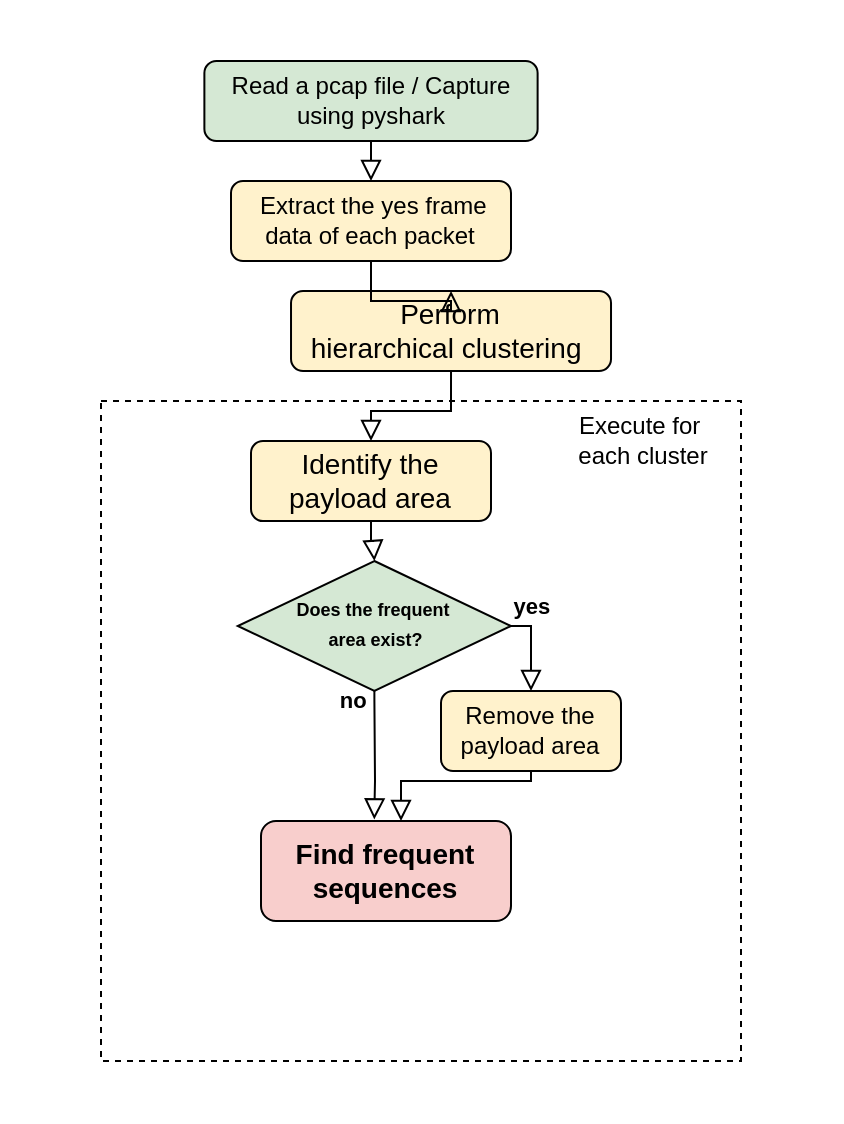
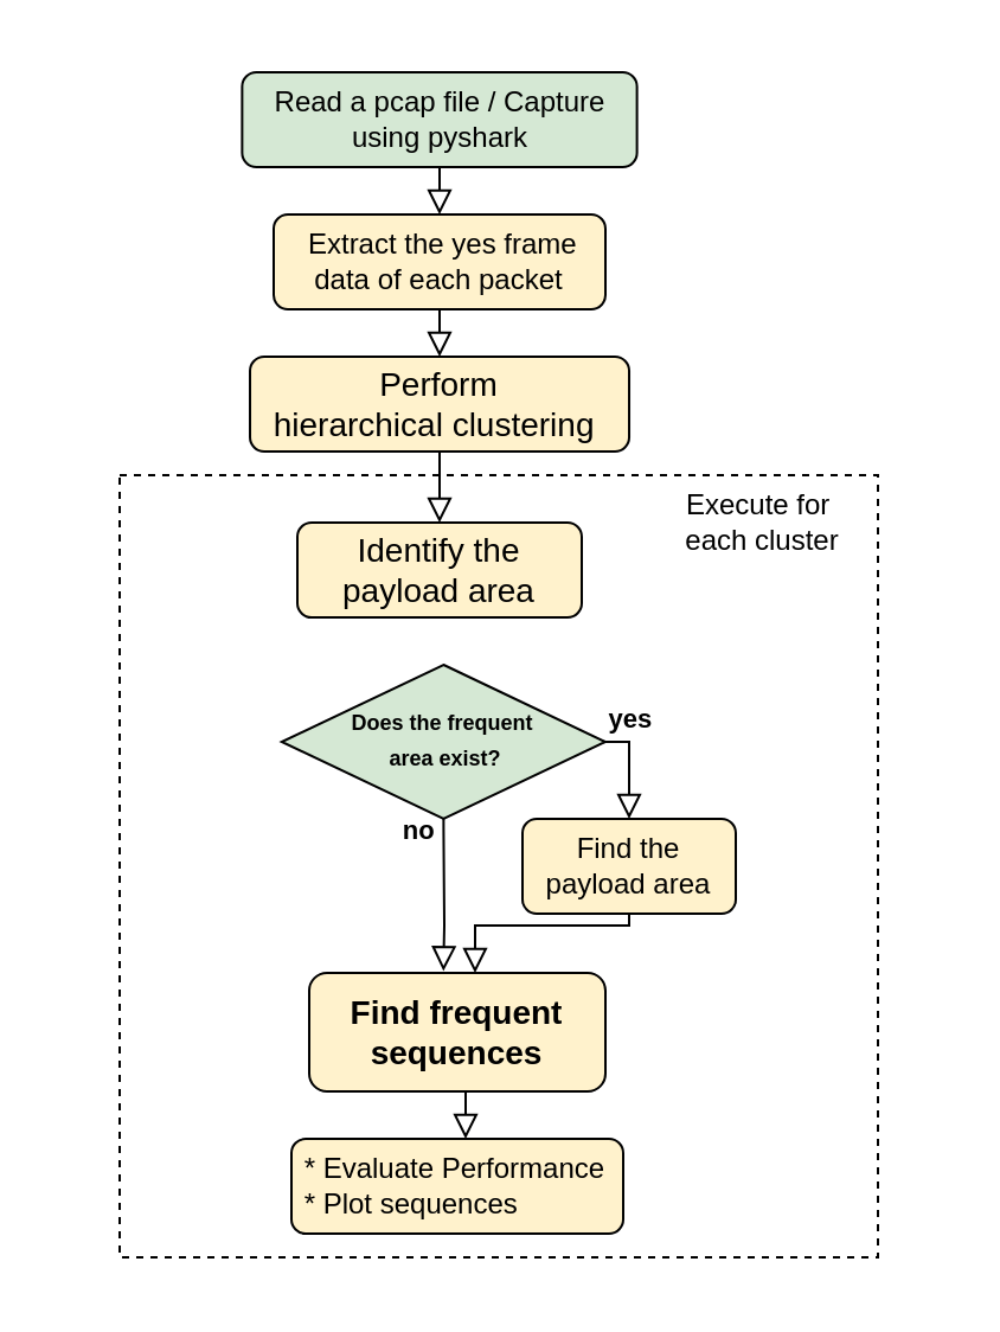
  <mxCell id="0" />
  <mxCell id="1" parent="0" />
  <mxCell id="2" value="" style="rounded=0;whiteSpace=wrap;html=1;dashed=1;fontFamily=Helvetica;fontSize=12;strokeColor=none;" parent="1" vertex="1"><mxGeometry x="20" y="20" width="380" height="520" as="geometry" /></mxCell>
  <mxCell id="3" value="" style="rounded=0;whiteSpace=wrap;html=1;fontFamily=Helvetica;fontSize=9;fontColor=default;fillColor=none;dashed=1;" parent="1" vertex="1"><mxGeometry x="50" y="200" width="320" height="330" as="geometry" /></mxCell>
  <mxCell id="4" value="Read a pcap file / Capture&lt;br&gt;using pyshark" style="rounded=1;whiteSpace=wrap;html=1;fontSize=12;glass=0;strokeWidth=1;shadow=0;fillColor=#d5e8d4;" parent="1" vertex="1"><mxGeometry x="101.69" y="30" width="166.62" height="40" as="geometry" /></mxCell>
  <mxCell id="5" value="&amp;nbsp;Extract the yes frame data of each packet" style="rounded=1;whiteSpace=wrap;html=1;fontSize=12;glass=0;strokeWidth=1;shadow=0;fillColor=#FFF2CC;" parent="1" vertex="1"><mxGeometry x="115" y="90" width="140" height="40" as="geometry" /></mxCell>
- <mxCell id="6" value="&lt;font style=&quot;font-size: 14px;&quot;&gt;Perform &lt;br&gt;hierarchical clustering&amp;nbsp;&lt;/font&gt;" style="rounded=1;whiteSpace=wrap;html=1;fontSize=12;glass=0;strokeWidth=1;shadow=0;fillColor=#FFF2CC;" parent="1" vertex="1"><mxGeometry x="145.01" y="145" width="160" height="40" as="geometry" /></mxCell>
+ <mxCell id="6" value="&lt;font style=&quot;font-size: 14px;&quot;&gt;Perform &lt;br&gt;hierarchical clustering&amp;nbsp;&lt;/font&gt;" style="rounded=1;whiteSpace=wrap;html=1;fontSize=12;glass=0;strokeWidth=1;shadow=0;fillColor=#FFF2CC;" parent="1" vertex="1"><mxGeometry x="105.01" y="150" width="160" height="40" as="geometry" /></mxCell>
  <mxCell id="7" value="&lt;font style=&quot;line-height: 1.1; font-size: 12px;&quot;&gt;Execute for&amp;nbsp;&lt;br&gt;each cluster&lt;/font&gt;" style="text;html=1;strokeColor=none;fillColor=none;align=center;verticalAlign=middle;whiteSpace=wrap;rounded=0;" parent="1" vertex="1"><mxGeometry x="273" y="210" width="97" height="20" as="geometry" /></mxCell>
  <mxCell id="8" value="&lt;font style=&quot;font-size: 14px;&quot;&gt;Identify the payload area&lt;/font&gt;" style="rounded=1;whiteSpace=wrap;html=1;fontSize=12;glass=0;strokeWidth=1;shadow=0;fillColor=#FFF2CC;" parent="1" vertex="1"><mxGeometry x="125" y="220" width="120" height="40" as="geometry" /></mxCell>
- <mxCell id="9" value="Remove the payload area" style="rounded=1;whiteSpace=wrap;html=1;fontSize=12;glass=0;strokeWidth=1;shadow=0;fillColor=#FFF2CC;" parent="1" vertex="1"><mxGeometry x="220" y="345" width="90" height="40" as="geometry" /></mxCell>
- <mxCell id="10" value="" style="rounded=0;html=1;jettySize=auto;orthogonalLoop=1;fontSize=11;endArrow=block;endFill=0;endSize=8;strokeWidth=1;shadow=0;labelBackgroundColor=none;edgeStyle=orthogonalEdgeStyle;exitX=0.5;exitY=1;exitDx=0;exitDy=0;entryX=0.5;entryY=0;entryDx=0;entryDy=0;" parent="1" source="8" target="11" edge="1"><mxGeometry relative="1" as="geometry"><mxPoint x="124.76" y="270" as="sourcePoint" /><mxPoint x="125" y="290" as="targetPoint" /><Array as="points"><mxPoint x="186" y="270" /><mxPoint x="184" y="270" /></Array></mxGeometry></mxCell>
+ <mxCell id="9" value="Find the payload area" style="rounded=1;whiteSpace=wrap;html=1;fontSize=12;glass=0;strokeWidth=1;shadow=0;fillColor=#FFF2CC;" parent="1" vertex="1"><mxGeometry x="220" y="345" width="90" height="40" as="geometry" /></mxCell>
  <mxCell id="11" value="&lt;font style=&quot;font-size: 9px;&quot;&gt;&lt;b&gt;Does the frequent&lt;br style=&quot;font-size: 9px;&quot;&gt;&amp;nbsp;area exist?&lt;/b&gt;&lt;/font&gt;" style="rhombus;whiteSpace=wrap;html=1;shadow=0;fontFamily=Helvetica;fontSize=12;align=center;strokeWidth=1;spacing=6;spacingTop=-4;fillColor=#D5E8D4;" parent="1" vertex="1"><mxGeometry x="118.38" y="280" width="136.62" height="65" as="geometry" /></mxCell>
  <mxCell id="12" value="&lt;b&gt;yes&amp;nbsp; &amp;nbsp;&lt;/b&gt;" style="rounded=0;html=1;jettySize=auto;orthogonalLoop=1;fontSize=11;endArrow=block;endFill=0;endSize=8;strokeWidth=1;shadow=0;labelBackgroundColor=none;edgeStyle=orthogonalEdgeStyle;exitX=1;exitY=0.5;exitDx=0;exitDy=0;entryX=0.5;entryY=0;entryDx=0;entryDy=0;" parent="1" source="11" target="9" edge="1"><mxGeometry x="-0.384" y="13" relative="1" as="geometry"><mxPoint x="-8" y="-13" as="offset" /><mxPoint x="230" y="380" as="sourcePoint" /><mxPoint x="290" y="380" as="targetPoint" /></mxGeometry></mxCell>
  <mxCell id="13" value="&lt;b&gt;&amp;nbsp; &amp;nbsp; no&lt;/b&gt;" style="rounded=0;html=1;jettySize=auto;orthogonalLoop=1;fontSize=11;endArrow=block;endFill=0;endSize=8;strokeWidth=1;shadow=0;labelBackgroundColor=none;edgeStyle=orthogonalEdgeStyle;exitX=0.5;exitY=1;exitDx=0;exitDy=0;entryX=0.453;entryY=-0.016;entryDx=0;entryDy=0;entryPerimeter=0;" parent="1" source="11" target="14" edge="1"><mxGeometry x="-0.847" y="-17" relative="1" as="geometry"><mxPoint as="offset" /><mxPoint x="227.505" y="365" as="sourcePoint" /><mxPoint x="160" y="400" as="targetPoint" /><Array as="points"><mxPoint x="187" y="350" /><mxPoint x="187" y="390" /><mxPoint x="187" y="390" /></Array></mxGeometry></mxCell>
- <mxCell id="14" value="&lt;font style=&quot;font-size: 14px;&quot;&gt;&lt;b&gt;Find frequent sequences&lt;/b&gt;&lt;/font&gt;" style="rounded=1;whiteSpace=wrap;html=1;fontSize=12;glass=0;strokeWidth=1;shadow=0;fillColor=#f8cecc;" parent="1" vertex="1"><mxGeometry x="130" y="410" width="125" height="50" as="geometry" /></mxCell>
+ <mxCell id="14" value="&lt;font style=&quot;font-size: 14px;&quot;&gt;&lt;b&gt;Find frequent sequences&lt;/b&gt;&lt;/font&gt;" style="rounded=1;whiteSpace=wrap;html=1;fontSize=12;glass=0;strokeWidth=1;shadow=0;fillColor=#FFF2CC;" parent="1" vertex="1"><mxGeometry x="130" y="410" width="125" height="50" as="geometry" /></mxCell>
  <mxCell id="15" value="" style="rounded=0;html=1;jettySize=auto;orthogonalLoop=1;fontSize=11;endArrow=block;endFill=0;endSize=8;strokeWidth=1;shadow=0;labelBackgroundColor=none;edgeStyle=orthogonalEdgeStyle;exitX=0.5;exitY=1;exitDx=0;exitDy=0;" parent="1" source="9" edge="1"><mxGeometry y="20" relative="1" as="geometry"><mxPoint as="offset" /><mxPoint x="540" y="250" as="sourcePoint" /><mxPoint x="200" y="410" as="targetPoint" /><Array as="points"><mxPoint x="265" y="390" /><mxPoint x="200" y="390" /></Array></mxGeometry></mxCell>
+ <mxCell id="16" value="&lt;div style=&quot;&quot;&gt;&lt;span style=&quot;background-color: initial;&quot;&gt;&amp;nbsp;* Evaluate&amp;nbsp;Performance&lt;/span&gt;&lt;/div&gt;&lt;div style=&quot;&quot;&gt;&lt;span style=&quot;background-color: initial;&quot;&gt;&amp;nbsp;* Plot sequences&lt;/span&gt;&lt;/div&gt;" style="rounded=1;whiteSpace=wrap;html=1;fontSize=12;glass=0;strokeWidth=1;shadow=0;fillColor=#FFF2CC;align=left;" parent="1" vertex="1"><mxGeometry x="122.5" y="480" width="140" height="40" as="geometry" /></mxCell>
+ <mxCell id="17" value="" style="rounded=0;html=1;jettySize=auto;orthogonalLoop=1;fontSize=11;endArrow=block;endFill=0;endSize=8;strokeWidth=1;shadow=0;labelBackgroundColor=none;edgeStyle=orthogonalEdgeStyle;exitX=0.5;exitY=1;exitDx=0;exitDy=0;" parent="1" source="14" target="16" edge="1"><mxGeometry y="20" relative="1" as="geometry"><mxPoint as="offset" /><mxPoint x="540" y="250" as="sourcePoint" /><mxPoint x="600" y="250" as="targetPoint" /><Array as="points"><mxPoint x="196" y="460" /></Array></mxGeometry></mxCell>
  <mxCell id="18" value="" style="rounded=0;html=1;jettySize=auto;orthogonalLoop=1;fontSize=11;endArrow=block;endFill=0;endSize=8;strokeWidth=1;shadow=0;labelBackgroundColor=none;edgeStyle=orthogonalEdgeStyle;exitX=0.5;exitY=1;exitDx=0;exitDy=0;entryX=0.5;entryY=0;entryDx=0;entryDy=0;" parent="1" source="4" target="5" edge="1"><mxGeometry relative="1" as="geometry"><mxPoint x="368.64" y="310" as="sourcePoint" /><mxPoint x="368.88" y="347.5" as="targetPoint" /><Array as="points" /></mxGeometry></mxCell>
  <mxCell id="19" value="" style="rounded=0;html=1;jettySize=auto;orthogonalLoop=1;fontSize=11;endArrow=block;endFill=0;endSize=8;strokeWidth=1;shadow=0;labelBackgroundColor=none;edgeStyle=orthogonalEdgeStyle;exitX=0.5;exitY=1;exitDx=0;exitDy=0;entryX=0.5;entryY=0;entryDx=0;entryDy=0;" parent="1" source="5" target="6" edge="1"><mxGeometry relative="1" as="geometry"><mxPoint x="196.38" y="50" as="sourcePoint" /><mxPoint x="198.88" y="70" as="targetPoint" /><Array as="points" /></mxGeometry></mxCell>
  <mxCell id="20" value="" style="rounded=0;html=1;jettySize=auto;orthogonalLoop=1;fontSize=11;endArrow=block;endFill=0;endSize=8;strokeWidth=1;shadow=0;labelBackgroundColor=none;edgeStyle=orthogonalEdgeStyle;exitX=0.5;exitY=1;exitDx=0;exitDy=0;entryX=0.5;entryY=0;entryDx=0;entryDy=0;" parent="1" source="6" target="8" edge="1"><mxGeometry relative="1" as="geometry"><mxPoint x="198" y="110" as="sourcePoint" /><mxPoint x="198" y="140" as="targetPoint" /><Array as="points" /></mxGeometry></mxCell>
